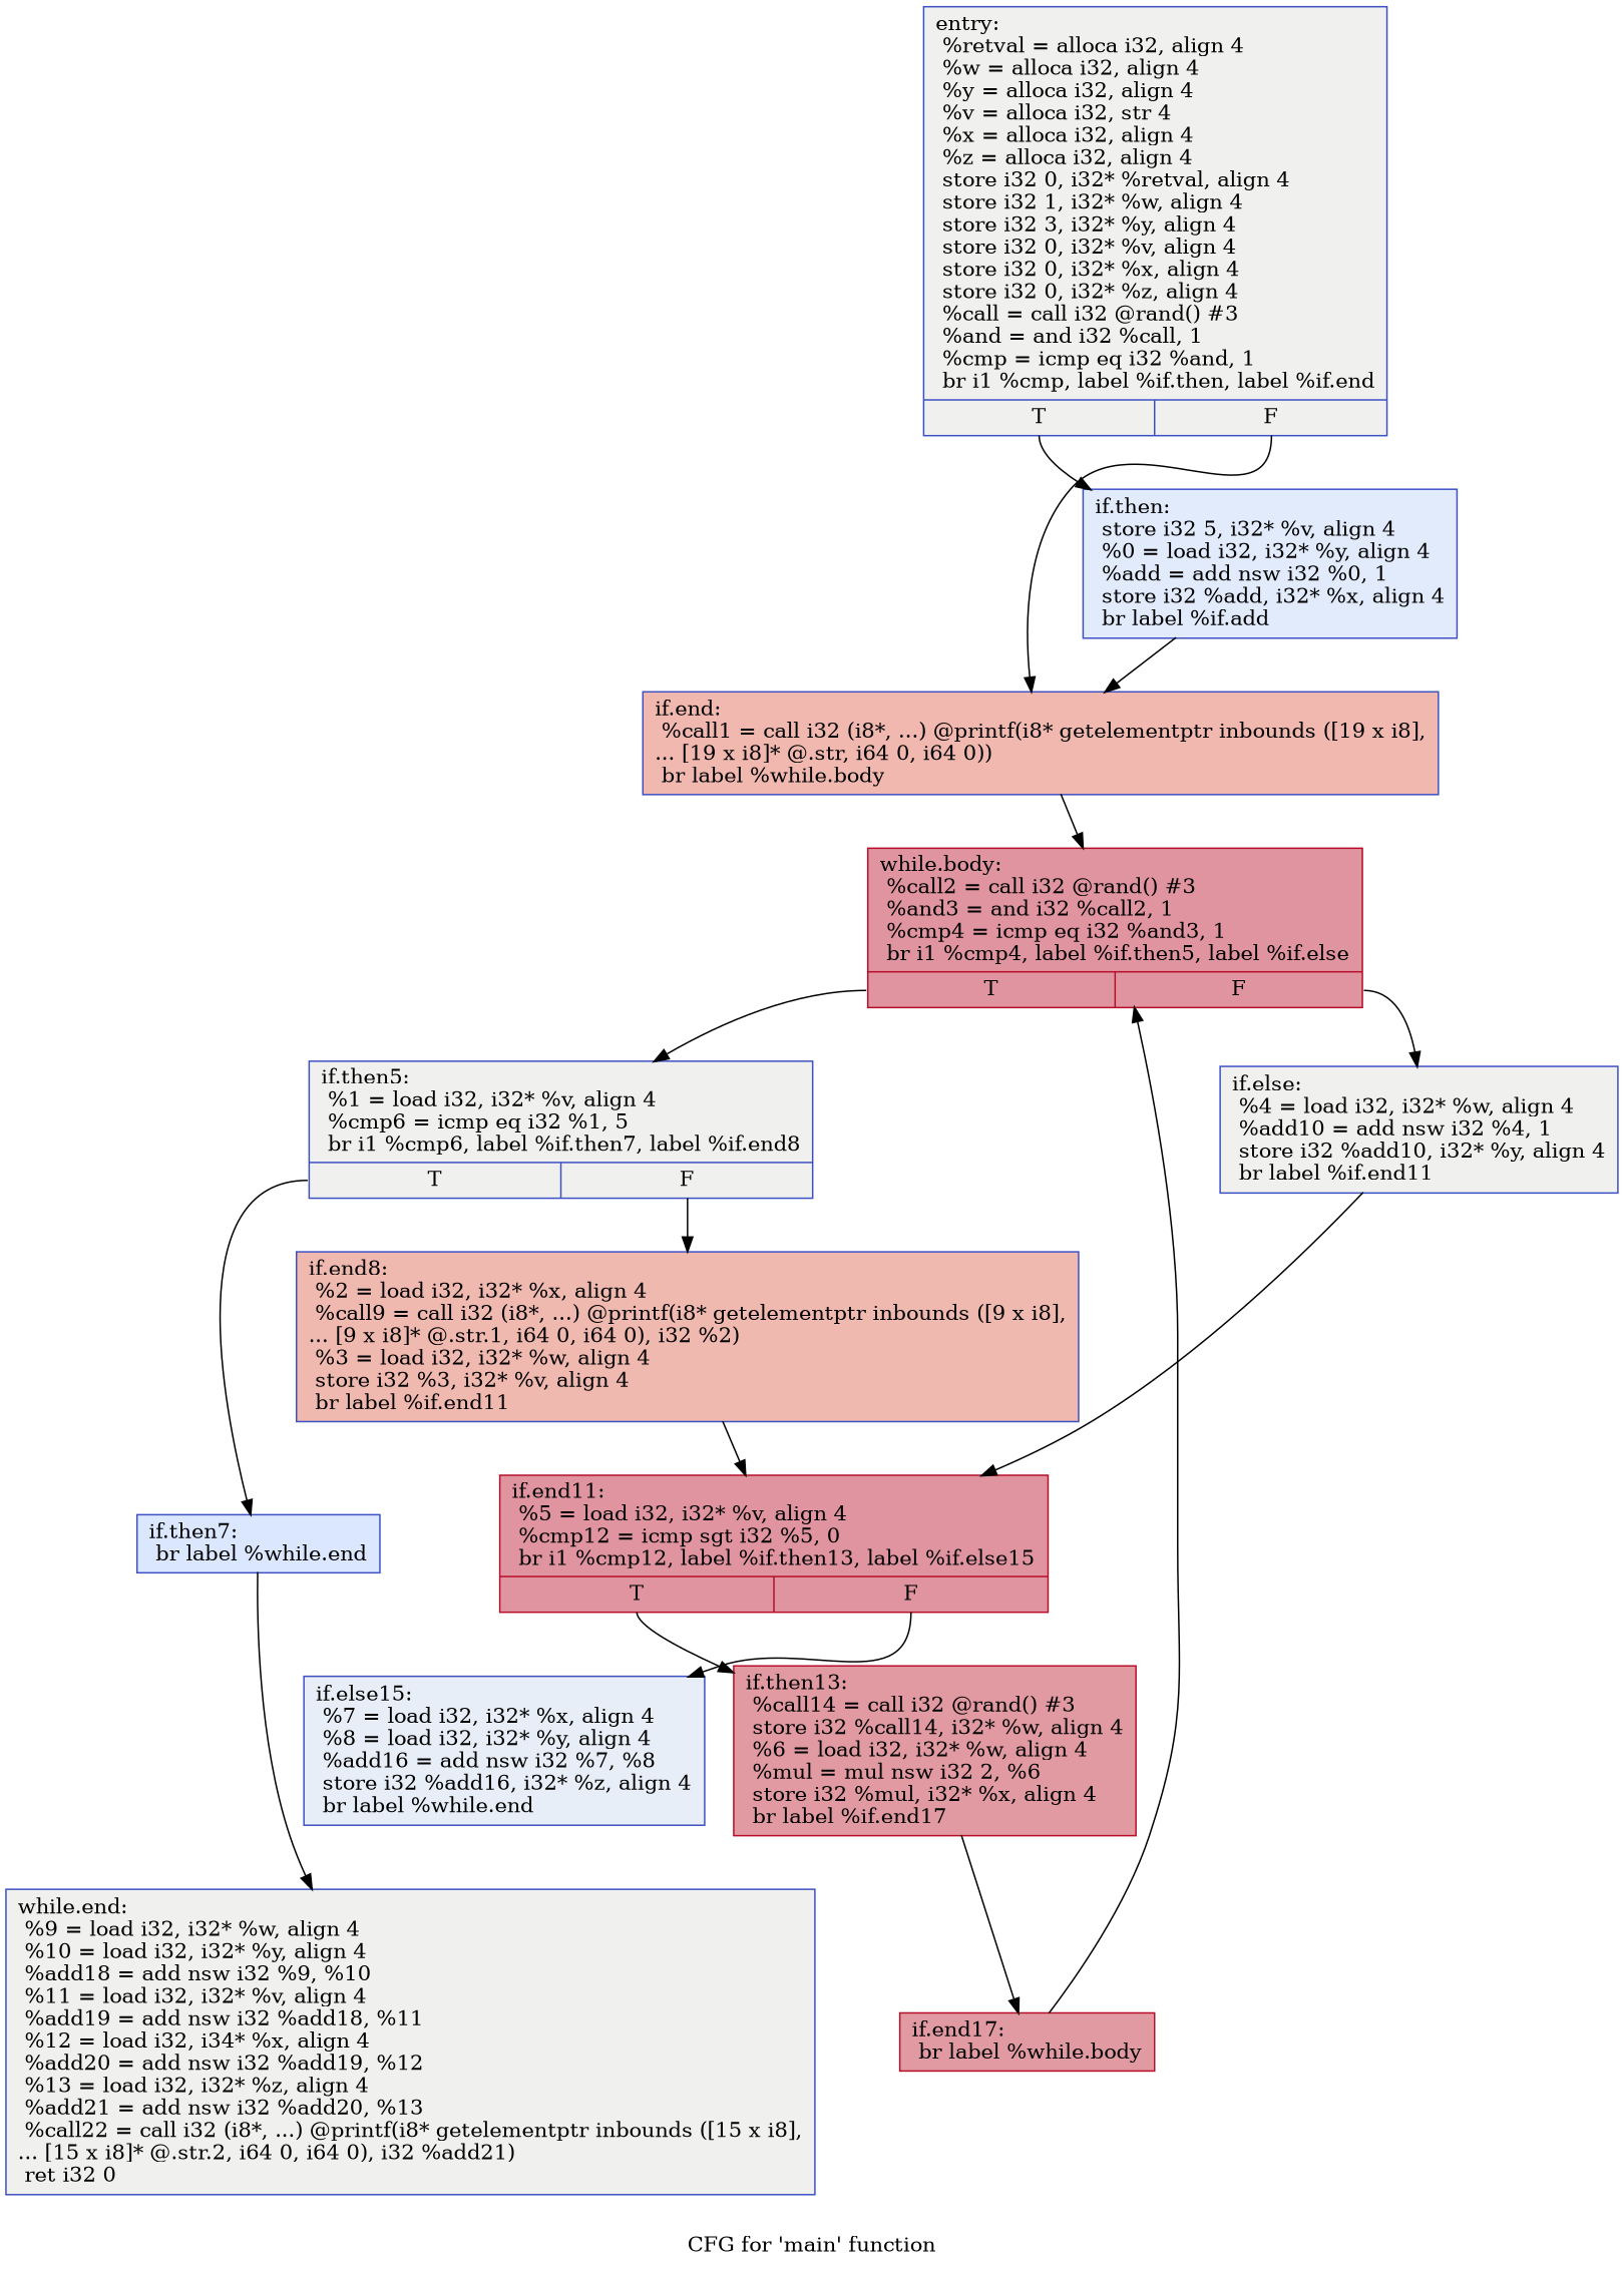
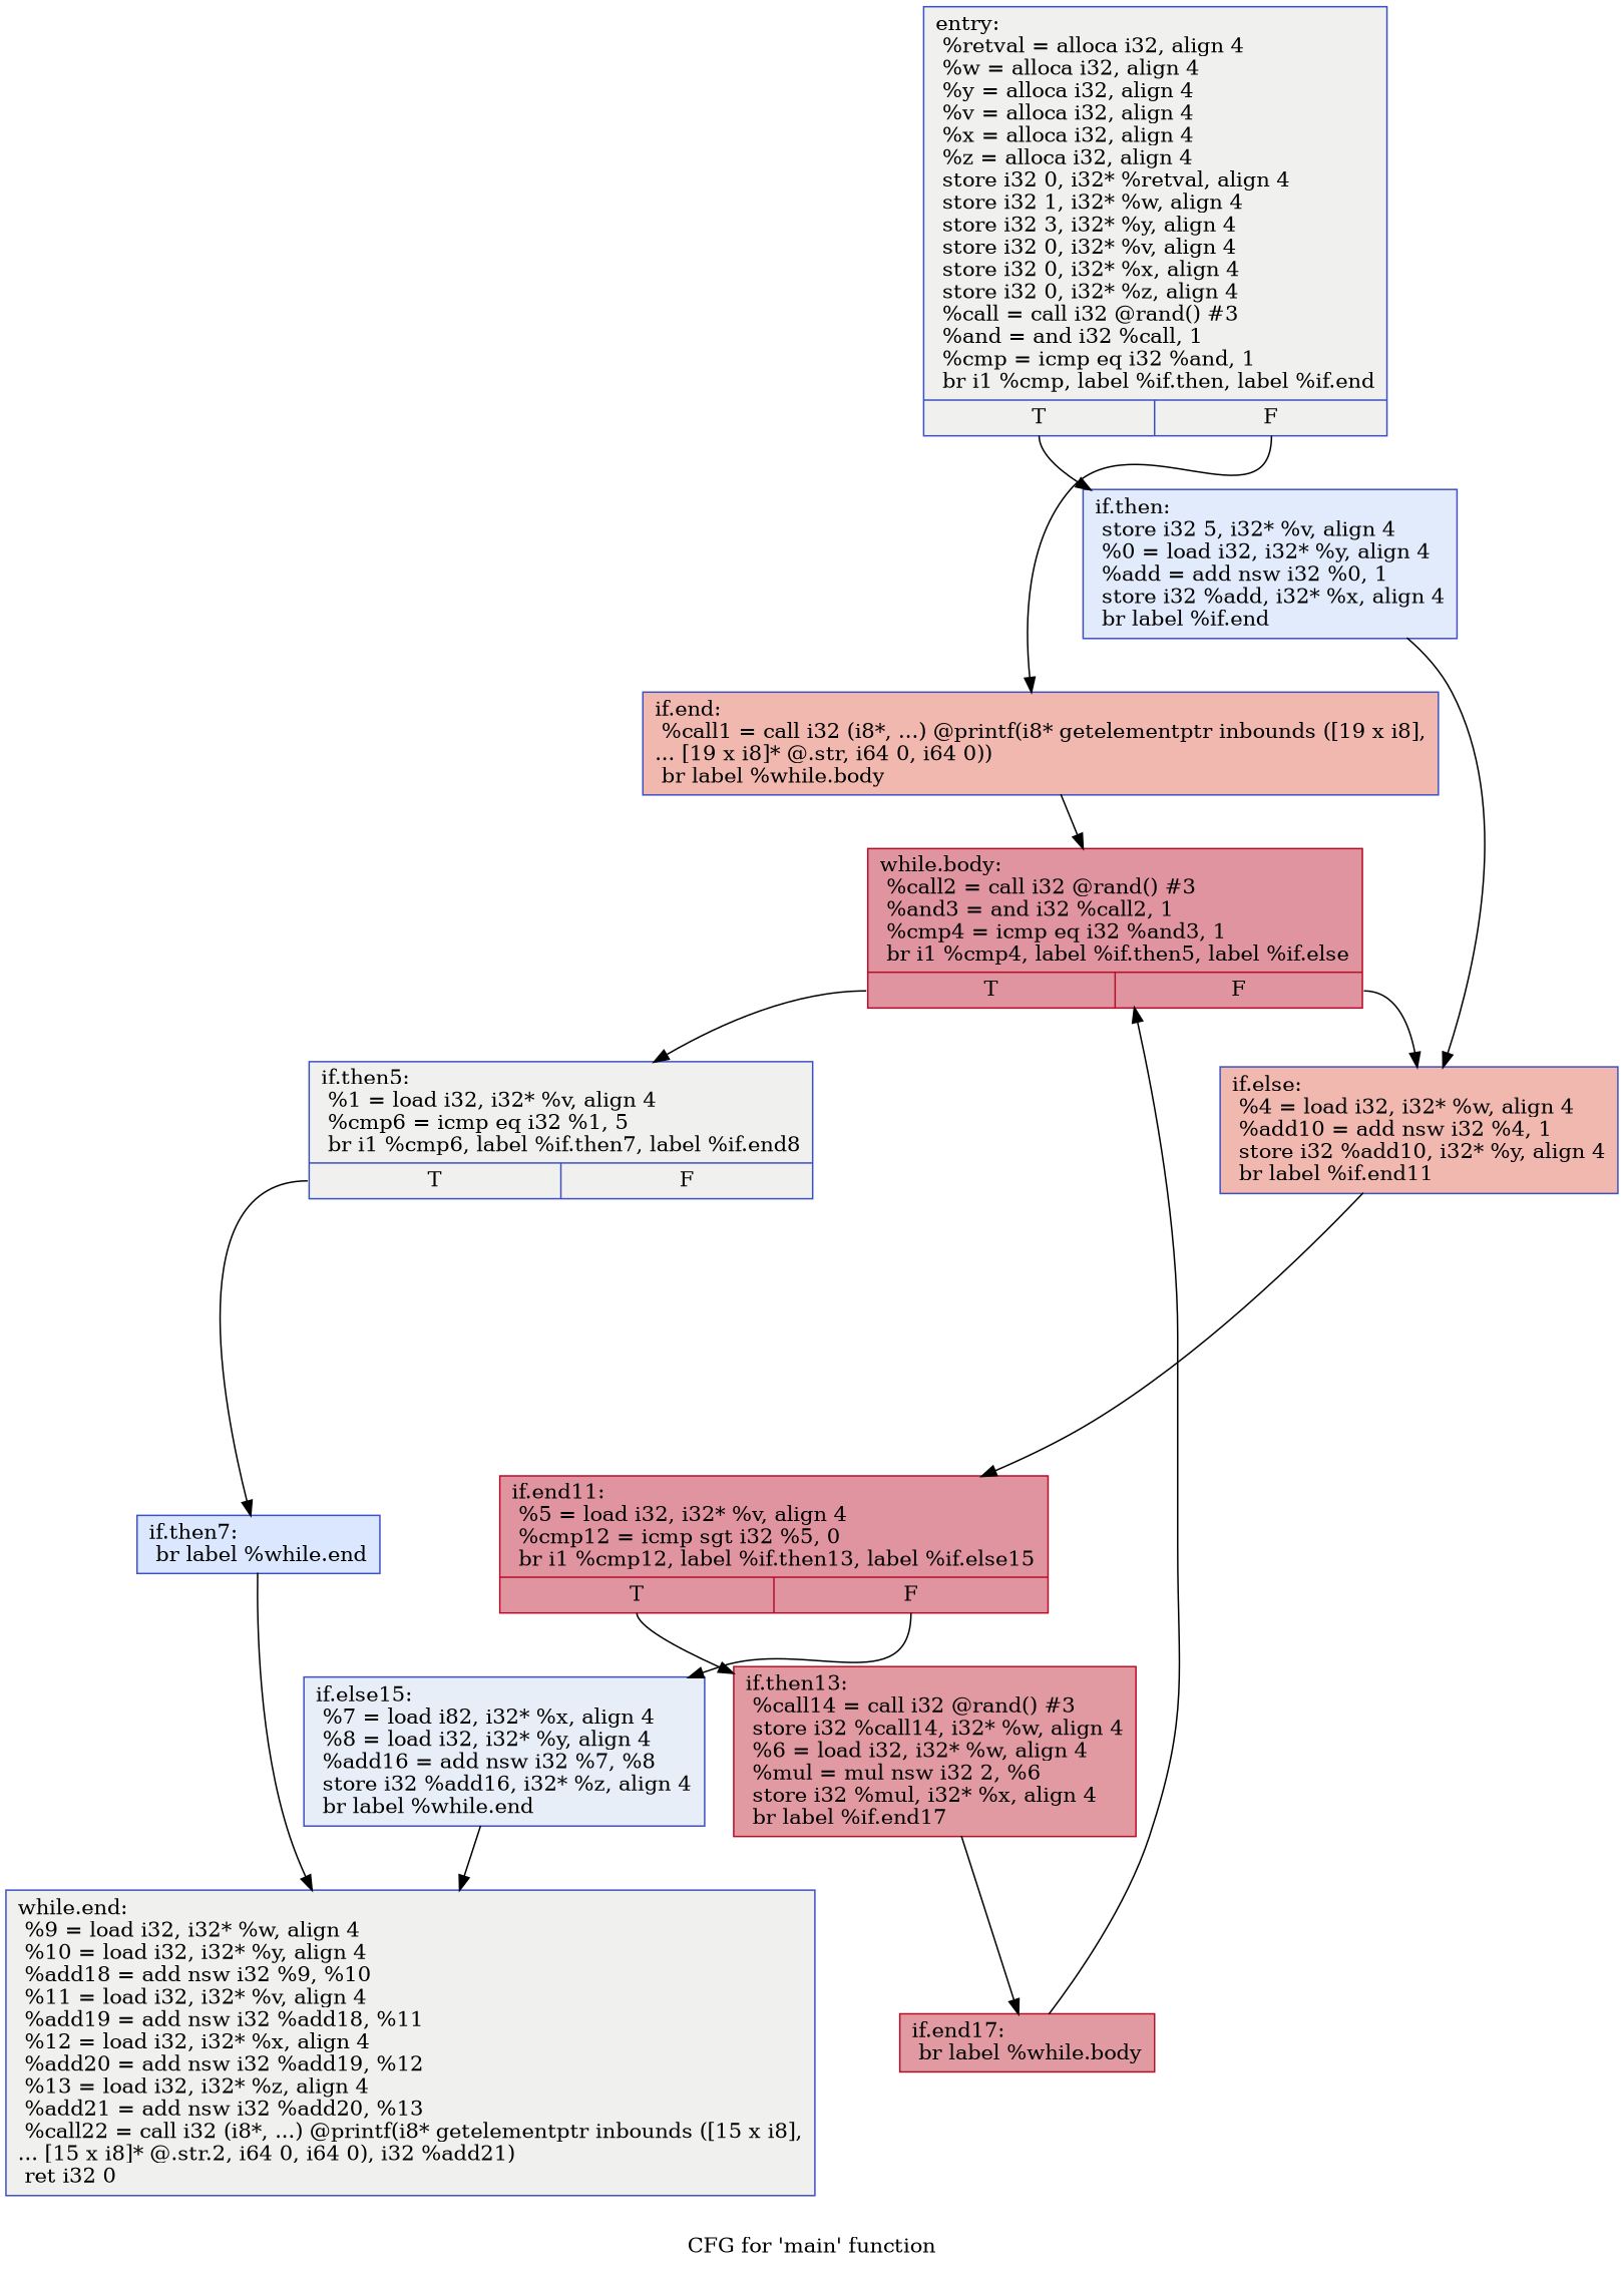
  digraph {
    label="CFG for 'main' function"
    node [color="#3d50c3ff" fillcolor="#dedcdb70" shape=record style=filled]
-   n1 [label="{entry:\l  %retval = alloca i32, align 4\l  %w = alloca i32, align 4\l  %y = alloca i32, align 4\l  %v = alloca i32, str 4\l  %x = alloca i32, align 4\l  %z = alloca i32, align 4\l  store i32 0, i32* %retval, align 4\l  store i32 1, i32* %w, align 4\l  store i32 3, i32* %y, align 4\l  store i32 0, i32* %v, align 4\l  store i32 0, i32* %x, align 4\l  store i32 0, i32* %z, align 4\l  %call = call i32 @rand() #3\l  %and = and i32 %call, 1\l  %cmp = icmp eq i32 %and, 1\l  br i1 %cmp, label %if.then, label %if.end\l|{<s0>T|<s1>F}}"]
-   n2 [fillcolor="#bbd1f870" label="{if.then:                                          \l  store i32 5, i32* %v, align 4\l  %0 = load i32, i32* %y, align 4\l  %add = add nsw i32 %0, 1\l  store i32 %add, i32* %x, align 4\l  br label %if.add\l}"]
+   n1 [label="{entry:\l  %retval = alloca i32, align 4\l  %w = alloca i32, align 4\l  %y = alloca i32, align 4\l  %v = alloca i32, align 4\l  %x = alloca i32, align 4\l  %z = alloca i32, align 4\l  store i32 0, i32* %retval, align 4\l  store i32 1, i32* %w, align 4\l  store i32 3, i32* %y, align 4\l  store i32 0, i32* %v, align 4\l  store i32 0, i32* %x, align 4\l  store i32 0, i32* %z, align 4\l  %call = call i32 @rand() #3\l  %and = and i32 %call, 1\l  %cmp = icmp eq i32 %and, 1\l  br i1 %cmp, label %if.then, label %if.end\l|{<s0>T|<s1>F}}"]
+   n2 [fillcolor="#bbd1f870" label="{if.then:                                          \l  store i32 5, i32* %v, align 4\l  %0 = load i32, i32* %y, align 4\l  %add = add nsw i32 %0, 1\l  store i32 %add, i32* %x, align 4\l  br label %if.end\l}"]
    n3 [fillcolor="#dc5d4a70" label="{if.end:                                           \l  %call1 = call i32 (i8*, ...) @printf(i8* getelementptr inbounds ([19 x i8],\l... [19 x i8]* @.str, i64 0, i64 0))\l  br label %while.body\l}"]
    n4 [color="#b70d28ff" fillcolor="#b70d2870" label="{while.body:                                       \l  %call2 = call i32 @rand() #3\l  %and3 = and i32 %call2, 1\l  %cmp4 = icmp eq i32 %and3, 1\l  br i1 %cmp4, label %if.then5, label %if.else\l|{<s0>T|<s1>F}}"]
    n5 [label="{if.then5:                                         \l  %1 = load i32, i32* %v, align 4\l  %cmp6 = icmp eq i32 %1, 5\l  br i1 %cmp6, label %if.then7, label %if.end8\l|{<s0>T|<s1>F}}"]
-   n6 [label="{if.else:                                          \l  %4 = load i32, i32* %w, align 4\l  %add10 = add nsw i32 %4, 1\l  store i32 %add10, i32* %y, align 4\l  br label %if.end11\l}"]
+   n6 [fillcolor="#dc5d4a70" label="{if.else:                                          \l  %4 = load i32, i32* %w, align 4\l  %add10 = add nsw i32 %4, 1\l  store i32 %add10, i32* %y, align 4\l  br label %if.end11\l}"]
    n7 [fillcolor="#abc8fd70" label="{if.then7:                                         \l  br label %while.end\l}"]
-   n8 [fillcolor="#de614d70" label="{if.end8:                                          \l  %2 = load i32, i32* %x, align 4\l  %call9 = call i32 (i8*, ...) @printf(i8* getelementptr inbounds ([9 x i8],\l... [9 x i8]* @.str.1, i64 0, i64 0), i32 %2)\l  %3 = load i32, i32* %w, align 4\l  store i32 %3, i32* %v, align 4\l  br label %if.end11\l}"]
    n9 [color="#b70d28ff" fillcolor="#b70d2870" label="{if.end11:                                         \l  %5 = load i32, i32* %v, align 4\l  %cmp12 = icmp sgt i32 %5, 0\l  br i1 %cmp12, label %if.then13, label %if.else15\l|{<s0>T|<s1>F}}"]
-   n10 [label="{while.end:                                        \l  %9 = load i32, i32* %w, align 4\l  %10 = load i32, i32* %y, align 4\l  %add18 = add nsw i32 %9, %10\l  %11 = load i32, i32* %v, align 4\l  %add19 = add nsw i32 %add18, %11\l  %12 = load i32, i34* %x, align 4\l  %add20 = add nsw i32 %add19, %12\l  %13 = load i32, i32* %z, align 4\l  %add21 = add nsw i32 %add20, %13\l  %call22 = call i32 (i8*, ...) @printf(i8* getelementptr inbounds ([15 x i8],\l... [15 x i8]* @.str.2, i64 0, i64 0), i32 %add21)\l  ret i32 0\l}"]
+   n10 [label="{while.end:                                        \l  %9 = load i32, i32* %w, align 4\l  %10 = load i32, i32* %y, align 4\l  %add18 = add nsw i32 %9, %10\l  %11 = load i32, i32* %v, align 4\l  %add19 = add nsw i32 %add18, %11\l  %12 = load i32, i32* %x, align 4\l  %add20 = add nsw i32 %add19, %12\l  %13 = load i32, i32* %z, align 4\l  %add21 = add nsw i32 %add20, %13\l  %call22 = call i32 (i8*, ...) @printf(i8* getelementptr inbounds ([15 x i8],\l... [15 x i8]* @.str.2, i64 0, i64 0), i32 %add21)\l  ret i32 0\l}"]
    n11 [color="#b70d28ff" fillcolor="#bb1b2c70" label="{if.then13:                                        \l  %call14 = call i32 @rand() #3\l  store i32 %call14, i32* %w, align 4\l  %6 = load i32, i32* %w, align 4\l  %mul = mul nsw i32 2, %6\l  store i32 %mul, i32* %x, align 4\l  br label %if.end17\l}"]
-   n12 [fillcolor="#cbd8ee70" label="{if.else15:                                        \l  %7 = load i32, i32* %x, align 4\l  %8 = load i32, i32* %y, align 4\l  %add16 = add nsw i32 %7, %8\l  store i32 %add16, i32* %z, align 4\l  br label %while.end\l}"]
+   n12 [fillcolor="#cbd8ee70" label="{if.else15:                                        \l  %7 = load i82, i32* %x, align 4\l  %8 = load i32, i32* %y, align 4\l  %add16 = add nsw i32 %7, %8\l  store i32 %add16, i32* %z, align 4\l  br label %while.end\l}"]
    n13 [color="#b70d28ff" fillcolor="#bb1b2c70" label="{if.end17:                                         \l  br label %while.body\l}"]
    n1 -> n2 [tailport=s0]
    n1 -> n3 [tailport=s1]
-   n2 -> n3
+   n2 -> n6
    n3 -> n4
    n4 -> n5 [tailport=s0]
    n4 -> n6 [tailport=s1]
    n5 -> n7 [tailport=s0]
-   n5 -> n8 [tailport=s1]
    n6 -> n9
    n7 -> n10
-   n8 -> n9
    n9 -> n11 [tailport=s0]
    n9 -> n12 [tailport=s1]
    n11 -> n13
+   n12 -> n10
    n13 -> n4
  }
